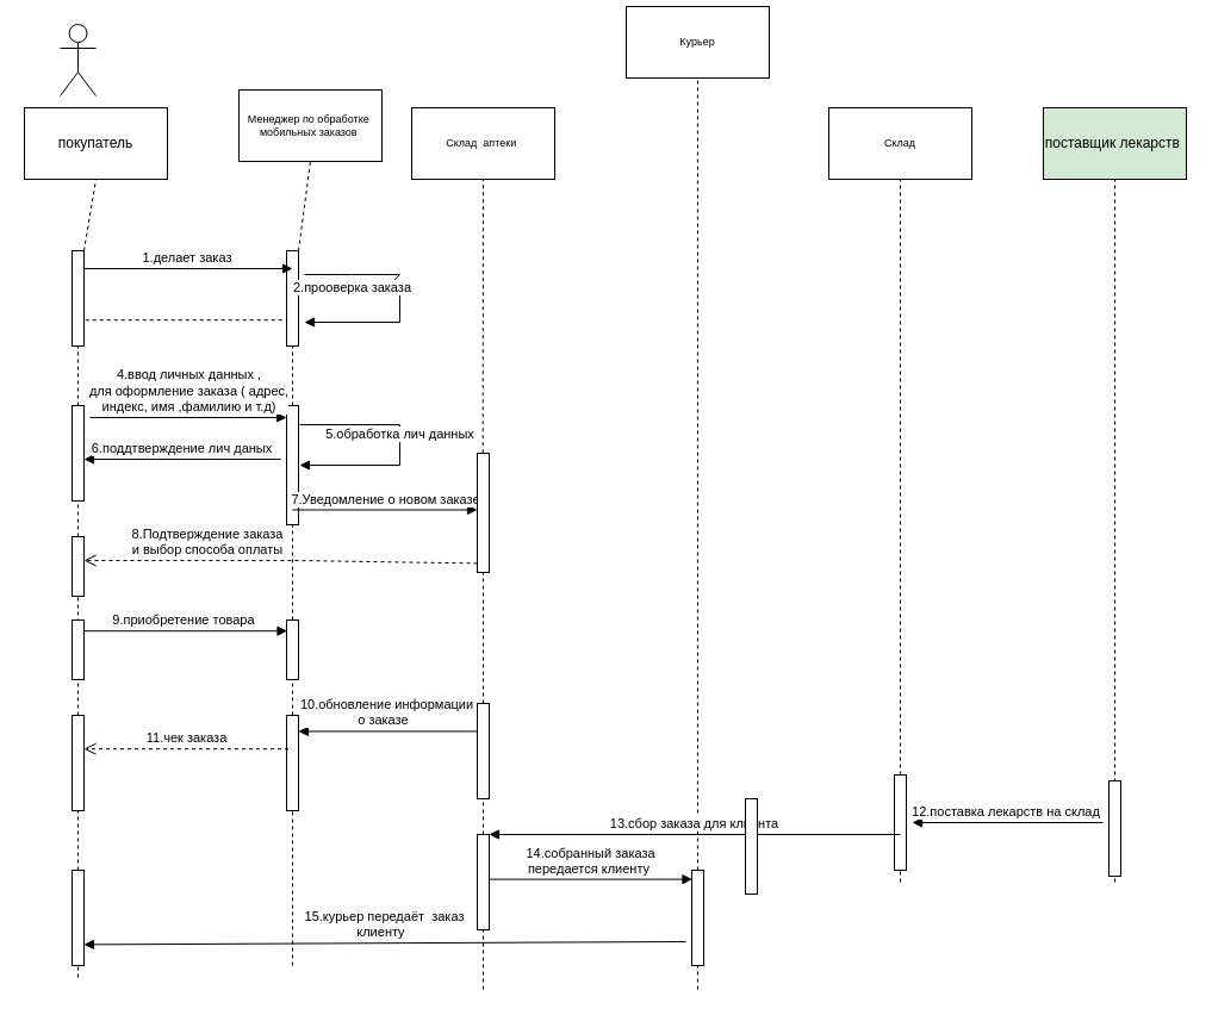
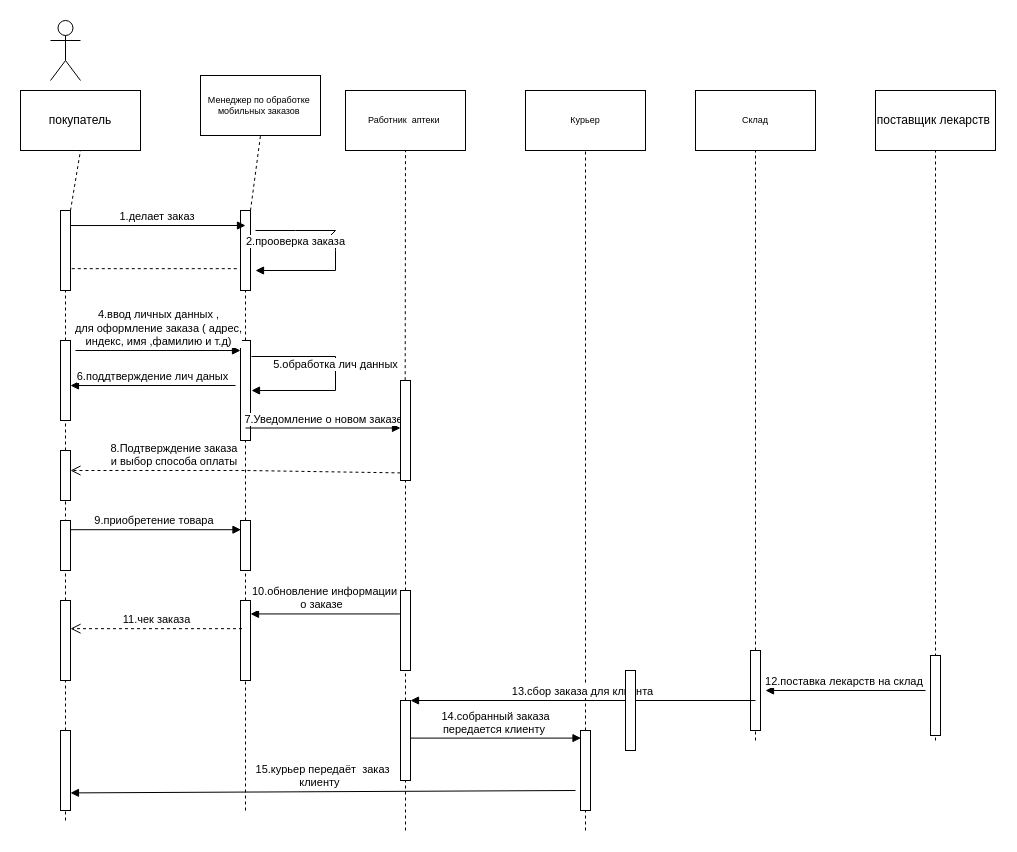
  <mxCell id="0" />
  <mxCell id="1" parent="0" />
  <mxCell id="2" value="покупатель" style="rounded=0;whiteSpace=wrap;html=1;" parent="1" vertex="1"><mxGeometry x="20" y="90" width="120" height="60" as="geometry" /></mxCell>
  <mxCell id="3" value="" style="shape=umlActor;verticalLabelPosition=bottom;verticalAlign=top;html=1;outlineConnect=0;" parent="1" vertex="1"><mxGeometry x="50" y="20" width="30" height="60" as="geometry" /></mxCell>
  <mxCell id="4" value="Менеджер по обработке&amp;nbsp;&lt;br&gt;мобильных заказов&amp;nbsp;" style="rounded=0;whiteSpace=wrap;html=1;fontSize=9;fillColor=none;" parent="1" vertex="1"><mxGeometry x="200" y="75" width="120" height="60" as="geometry" /></mxCell>
- <mxCell id="5" value="Склад&amp;nbsp; аптеки&amp;nbsp;" style="rounded=0;whiteSpace=wrap;html=1;fontSize=9;fillColor=none;" parent="1" vertex="1"><mxGeometry x="345" y="90" width="120" height="60" as="geometry" /></mxCell>
+ <mxCell id="5" value="Работник&amp;nbsp; аптеки&amp;nbsp;" style="rounded=0;whiteSpace=wrap;html=1;fontSize=9;fillColor=none;" parent="1" vertex="1"><mxGeometry x="345" y="90" width="120" height="60" as="geometry" /></mxCell>
  <mxCell id="6" value="Склад" style="rounded=0;whiteSpace=wrap;html=1;fontSize=9;fillColor=none;" parent="1" vertex="1"><mxGeometry x="695" y="90" width="120" height="60" as="geometry" /></mxCell>
- <mxCell id="7" value="Курьер" style="rounded=0;whiteSpace=wrap;html=1;fontSize=9;fillColor=none;" parent="1" vertex="1"><mxGeometry x="525" y="5" width="120" height="60" as="geometry" /></mxCell>
- <mxCell id="8" value="поставщик лекарств&amp;nbsp;" style="rounded=0;whiteSpace=wrap;html=1;fillColor=#d5e8d4;" parent="1" vertex="1"><mxGeometry x="875" y="90" width="120" height="60" as="geometry" /></mxCell>
+ <mxCell id="7" value="Курьер" style="rounded=0;whiteSpace=wrap;html=1;fontSize=9;fillColor=none;" parent="1" vertex="1"><mxGeometry x="525" y="90" width="120" height="60" as="geometry" /></mxCell>
+ <mxCell id="8" value="поставщик лекарств&amp;nbsp;" style="rounded=0;whiteSpace=wrap;html=1;" parent="1" vertex="1"><mxGeometry x="875" y="90" width="120" height="60" as="geometry" /></mxCell>
  <mxCell id="9" value="" style="endArrow=none;dashed=1;html=1;rounded=0;entryX=0.5;entryY=1;entryDx=0;entryDy=0;startArrow=none;" edge="1" parent="1" source="15" target="2"><mxGeometry width="50" height="50" relative="1" as="geometry"><mxPoint x="65" y="830" as="sourcePoint" /><mxPoint x="665" y="380" as="targetPoint" /></mxGeometry></mxCell>
  <mxCell id="10" value="" style="endArrow=none;dashed=1;html=1;rounded=0;entryX=0.5;entryY=1;entryDx=0;entryDy=0;startArrow=none;" edge="1" parent="1" source="17" target="4"><mxGeometry width="50" height="50" relative="1" as="geometry"><mxPoint x="245" y="831.053" as="sourcePoint" /><mxPoint x="665" y="380" as="targetPoint" /></mxGeometry></mxCell>
  <mxCell id="11" value="" style="endArrow=none;dashed=1;html=1;rounded=0;entryX=0.5;entryY=1;entryDx=0;entryDy=0;" edge="1" parent="1" target="6"><mxGeometry width="50" height="50" relative="1" as="geometry"><mxPoint x="755" y="740" as="sourcePoint" /><mxPoint x="665" y="520" as="targetPoint" /></mxGeometry></mxCell>
  <mxCell id="12" value="" style="endArrow=none;dashed=1;html=1;rounded=0;entryX=0.5;entryY=1;entryDx=0;entryDy=0;startArrow=none;exitX=0.468;exitY=-0.003;exitDx=0;exitDy=0;exitPerimeter=0;" edge="1" parent="1" source="30" target="5"><mxGeometry width="50" height="50" relative="1" as="geometry"><mxPoint x="435" y="830" as="sourcePoint" /><mxPoint x="665" y="520" as="targetPoint" /></mxGeometry></mxCell>
  <mxCell id="13" value="" style="endArrow=none;dashed=1;html=1;rounded=0;entryX=0.5;entryY=1;entryDx=0;entryDy=0;startArrow=none;" edge="1" parent="1" source="50" target="7"><mxGeometry width="50" height="50" relative="1" as="geometry"><mxPoint x="585" y="830" as="sourcePoint" /><mxPoint x="665" y="520" as="targetPoint" /></mxGeometry></mxCell>
  <mxCell id="14" value="" style="endArrow=none;dashed=1;html=1;rounded=0;entryX=0.5;entryY=1;entryDx=0;entryDy=0;" edge="1" parent="1" target="8"><mxGeometry width="50" height="50" relative="1" as="geometry"><mxPoint x="935" y="740" as="sourcePoint" /><mxPoint x="665" y="520" as="targetPoint" /></mxGeometry></mxCell>
  <mxCell id="15" value="" style="html=1;points=[];perimeter=orthogonalPerimeter;" vertex="1" parent="1"><mxGeometry x="60" y="210" width="10" height="80" as="geometry" /></mxCell>
  <mxCell id="16" value="" style="endArrow=none;dashed=1;html=1;rounded=0;entryX=0.5;entryY=1;entryDx=0;entryDy=0;startArrow=none;" edge="1" parent="1" source="22" target="15"><mxGeometry width="50" height="50" relative="1" as="geometry"><mxPoint x="65" y="830" as="sourcePoint" /><mxPoint x="65" as="targetPoint" y="150" /></mxGeometry></mxCell>
  <mxCell id="17" value="" style="html=1;points=[];perimeter=orthogonalPerimeter;" vertex="1" parent="1"><mxGeometry x="240" y="210" width="10" height="80" as="geometry" /></mxCell>
  <mxCell id="18" value="" style="endArrow=none;dashed=1;html=1;rounded=0;entryX=0.5;entryY=1;entryDx=0;entryDy=0;startArrow=none;" edge="1" parent="1" source="24" target="17"><mxGeometry width="50" height="50" relative="1" as="geometry"><mxPoint x="245" y="831.053" as="sourcePoint" /><mxPoint x="245" as="targetPoint" y="150" /></mxGeometry></mxCell>
  <mxCell id="19" value="1.делает заказ&amp;nbsp;" style="html=1;verticalAlign=bottom;endArrow=block;rounded=0;exitX=0.995;exitY=0.188;exitDx=0;exitDy=0;exitPerimeter=0;" edge="1" parent="1" source="15"><mxGeometry width="80" relative="1" as="geometry"><mxPoint x="595" y="410" as="sourcePoint" /><mxPoint x="245" y="225" as="targetPoint" /></mxGeometry></mxCell>
  <mxCell id="20" value="2.прооверка заказа" style="html=1;verticalAlign=bottom;endArrow=block;rounded=0;" edge="1" parent="1"><mxGeometry x="0.626" y="-20" width="80" relative="1" as="geometry"><mxPoint x="255" y="230" as="sourcePoint" /><mxPoint x="255" y="270" as="targetPoint" /><Array as="points"><mxPoint x="295" y="230" /><mxPoint x="335" y="230" /><mxPoint x="325" y="240" /><mxPoint x="335" y="240" /><mxPoint x="335" y="250" /><mxPoint x="335" y="270" /></Array><mxPoint as="offset" /></mxGeometry></mxCell>
  <mxCell id="21" value="" style="endArrow=none;dashed=1;html=1;rounded=0;entryX=1.1;entryY=0.727;entryDx=0;entryDy=0;entryPerimeter=0;exitX=-0.374;exitY=0.727;exitDx=0;exitDy=0;exitPerimeter=0;" edge="1" parent="1" source="17" target="15"><mxGeometry width="50" height="50" relative="1" as="geometry"><mxPoint x="605" y="440" as="sourcePoint" /><mxPoint x="655" y="390" as="targetPoint" /></mxGeometry></mxCell>
  <mxCell id="22" value="" style="html=1;points=[];perimeter=orthogonalPerimeter;" vertex="1" parent="1"><mxGeometry x="60" y="340" width="10" height="80" as="geometry" /></mxCell>
  <mxCell id="23" value="" style="endArrow=none;dashed=1;html=1;rounded=0;entryX=0.5;entryY=1;entryDx=0;entryDy=0;startArrow=none;" edge="1" parent="1" source="33" target="22"><mxGeometry width="50" height="50" relative="1" as="geometry"><mxPoint x="65" y="830" as="sourcePoint" /><mxPoint x="65" y="290" as="targetPoint" /></mxGeometry></mxCell>
  <mxCell id="24" value="" style="html=1;points=[];perimeter=orthogonalPerimeter;" vertex="1" parent="1"><mxGeometry x="240" y="340" width="10" height="100" as="geometry" /></mxCell>
  <mxCell id="25" value="" style="endArrow=none;dashed=1;html=1;rounded=0;entryX=0.5;entryY=1;entryDx=0;entryDy=0;startArrow=none;" edge="1" parent="1" source="36" target="24"><mxGeometry width="50" height="50" relative="1" as="geometry"><mxPoint x="245" y="831.053" as="sourcePoint" /><mxPoint x="245" y="290" as="targetPoint" /></mxGeometry></mxCell>
  <mxCell id="26" value="4.ввод личных данных ,&lt;br&gt;для оформление заказа ( адрес,&lt;br&gt;индекс, имя ,фамилию и т.д)" style="html=1;verticalAlign=bottom;endArrow=block;rounded=0;exitX=1.5;exitY=0.125;exitDx=0;exitDy=0;exitPerimeter=0;" edge="1" parent="1" source="22" target="24"><mxGeometry width="80" relative="1" as="geometry"><mxPoint x="595" y="420" as="sourcePoint" /><mxPoint x="675" y="420" as="targetPoint" /></mxGeometry></mxCell>
  <mxCell id="27" value="6.поддтверждение лич даных" style="html=1;verticalAlign=bottom;endArrow=block;rounded=0;entryX=0.995;entryY=0.563;entryDx=0;entryDy=0;entryPerimeter=0;" edge="1" parent="1" target="22"><mxGeometry width="80" relative="1" as="geometry"><mxPoint x="235" y="385" as="sourcePoint" /><mxPoint x="675" y="390" as="targetPoint" /></mxGeometry></mxCell>
  <mxCell id="28" value="5.обработка лич данных" style="html=1;verticalAlign=bottom;endArrow=block;rounded=0;" edge="1" parent="1"><mxGeometry x="0.0" width="80" relative="1" as="geometry"><mxPoint x="251" y="356" as="sourcePoint" /><mxPoint x="251" y="390" as="targetPoint" /><Array as="points"><mxPoint x="335" y="356" /><mxPoint x="335" y="390" /></Array><mxPoint as="offset" /></mxGeometry></mxCell>
  <mxCell id="29" value="7.Уведомление о новом заказе" style="html=1;verticalAlign=bottom;endArrow=block;rounded=0;exitX=0.5;exitY=0.875;exitDx=0;exitDy=0;exitPerimeter=0;" edge="1" parent="1" source="24" target="30"><mxGeometry width="80" relative="1" as="geometry"><mxPoint x="595" y="390" as="sourcePoint" /><mxPoint x="435" y="410" as="targetPoint" /></mxGeometry></mxCell>
  <mxCell id="30" value="" style="html=1;points=[];perimeter=orthogonalPerimeter;" vertex="1" parent="1"><mxGeometry x="400" y="380" width="10" height="100" as="geometry" /></mxCell>
  <mxCell id="31" value="" style="endArrow=none;dashed=1;html=1;rounded=0;entryX=0.5;entryY=1;entryDx=0;entryDy=0;startArrow=none;" edge="1" parent="1" source="39" target="30"><mxGeometry width="50" height="50" relative="1" as="geometry"><mxPoint x="400" y="830" as="sourcePoint" /><mxPoint x="435" as="targetPoint" y="150" /></mxGeometry></mxCell>
  <mxCell id="32" value="8.Подтверждение заказа&amp;nbsp;&lt;br&gt;и выбор способа оплаты&amp;nbsp;" style="html=1;verticalAlign=bottom;endArrow=open;dashed=1;endSize=8;rounded=0;exitX=-0.005;exitY=0.924;exitDx=0;exitDy=0;exitPerimeter=0;" edge="1" parent="1" source="30" target="33"><mxGeometry x="0.361" relative="1" as="geometry"><mxPoint x="675" y="380" as="sourcePoint" /><mxPoint x="85" y="470" as="targetPoint" /><Array as="points"><mxPoint x="245" y="470" /></Array><mxPoint as="offset" /></mxGeometry></mxCell>
  <mxCell id="33" value="" style="html=1;points=[];perimeter=orthogonalPerimeter;" vertex="1" parent="1"><mxGeometry x="60" y="450" width="10" height="50" as="geometry" /></mxCell>
  <mxCell id="34" value="" style="endArrow=none;dashed=1;html=1;rounded=0;entryX=0.5;entryY=1;entryDx=0;entryDy=0;startArrow=none;" edge="1" parent="1" source="44" target="33"><mxGeometry width="50" height="50" relative="1" as="geometry"><mxPoint x="65" y="830" as="sourcePoint" /><mxPoint x="65" y="420" as="targetPoint" /></mxGeometry></mxCell>
  <mxCell id="35" value="" style="html=1;points=[];perimeter=orthogonalPerimeter;" vertex="1" parent="1"><mxGeometry x="60" y="520" width="10" height="50" as="geometry" /></mxCell>
  <mxCell id="36" value="" style="html=1;points=[];perimeter=orthogonalPerimeter;" vertex="1" parent="1"><mxGeometry x="240" y="520" width="10" height="50" as="geometry" /></mxCell>
  <mxCell id="37" value="" style="endArrow=none;dashed=1;html=1;rounded=0;entryX=0.5;entryY=1;entryDx=0;entryDy=0;startArrow=none;" edge="1" parent="1" source="41" target="36"><mxGeometry width="50" height="50" relative="1" as="geometry"><mxPoint x="245" y="831.053" as="sourcePoint" /><mxPoint x="245" y="440" as="targetPoint" /></mxGeometry></mxCell>
  <mxCell id="38" value="9.приобретение товара&amp;nbsp;" style="html=1;verticalAlign=bottom;endArrow=block;rounded=0;entryX=0.047;entryY=0.184;entryDx=0;entryDy=0;entryPerimeter=0;" edge="1" parent="1" source="35" target="36"><mxGeometry width="80" relative="1" as="geometry"><mxPoint x="595" y="360" as="sourcePoint" /><mxPoint x="675" y="360" as="targetPoint" /></mxGeometry></mxCell>
  <mxCell id="39" value="" style="html=1;points=[];perimeter=orthogonalPerimeter;" vertex="1" parent="1"><mxGeometry x="400" y="590" width="10" height="80" as="geometry" /></mxCell>
  <mxCell id="40" value="" style="endArrow=none;dashed=1;html=1;rounded=0;entryX=0.5;entryY=1;entryDx=0;entryDy=0;startArrow=none;" edge="1" parent="1" source="52" target="39"><mxGeometry width="50" height="50" relative="1" as="geometry"><mxPoint x="405" y="830" as="sourcePoint" /><mxPoint x="405" y="480" as="targetPoint" /></mxGeometry></mxCell>
  <mxCell id="41" value="" style="html=1;points=[];perimeter=orthogonalPerimeter;" vertex="1" parent="1"><mxGeometry x="240" y="600" width="10" height="80" as="geometry" /></mxCell>
  <mxCell id="42" value="" style="endArrow=none;dashed=1;html=1;rounded=0;entryX=0.5;entryY=1;entryDx=0;entryDy=0;startArrow=none;" edge="1" parent="1" target="41"><mxGeometry width="50" height="50" relative="1" as="geometry"><mxPoint x="245" y="810" as="sourcePoint" /><mxPoint x="245" y="570" as="targetPoint" /></mxGeometry></mxCell>
  <mxCell id="43" value="10.обновление информации &lt;br&gt;о заказе&amp;nbsp;&amp;nbsp;" style="html=1;verticalAlign=bottom;endArrow=block;rounded=0;exitX=-0.058;exitY=0.293;exitDx=0;exitDy=0;exitPerimeter=0;" edge="1" parent="1" source="39" target="41"><mxGeometry width="80" relative="1" as="geometry"><mxPoint x="595" y="490" as="sourcePoint" /><mxPoint x="675" y="490" as="targetPoint" /></mxGeometry></mxCell>
  <mxCell id="44" value="" style="html=1;points=[];perimeter=orthogonalPerimeter;" vertex="1" parent="1"><mxGeometry x="60" y="600" width="10" height="80" as="geometry" /></mxCell>
  <mxCell id="45" value="" style="endArrow=none;dashed=1;html=1;rounded=0;entryX=0.5;entryY=1;entryDx=0;entryDy=0;startArrow=none;" edge="1" parent="1" source="56" target="44"><mxGeometry width="50" height="50" relative="1" as="geometry"><mxPoint x="65" y="830" as="sourcePoint" /><mxPoint x="65" y="500" as="targetPoint" /></mxGeometry></mxCell>
  <mxCell id="46" value="11.чек заказа" style="html=1;verticalAlign=bottom;endArrow=open;dashed=1;endSize=8;rounded=0;exitX=0.153;exitY=0.352;exitDx=0;exitDy=0;exitPerimeter=0;" edge="1" parent="1" source="41" target="44"><mxGeometry relative="1" as="geometry"><mxPoint x="675" y="480" as="sourcePoint" /><mxPoint x="595" y="480" as="targetPoint" /></mxGeometry></mxCell>
  <mxCell id="47" value="" style="html=1;points=[];perimeter=orthogonalPerimeter;" vertex="1" parent="1"><mxGeometry x="930" y="655" width="10" height="80" as="geometry" /></mxCell>
  <mxCell id="48" value="" style="html=1;points=[];perimeter=orthogonalPerimeter;" vertex="1" parent="1"><mxGeometry x="750" y="650" width="10" height="80" as="geometry" /></mxCell>
  <mxCell id="49" value="12.поставка лекарств на склад&amp;nbsp;" style="html=1;verticalAlign=bottom;endArrow=block;rounded=0;" edge="1" parent="1"><mxGeometry width="80" relative="1" as="geometry"><mxPoint x="925" y="690" as="sourcePoint" /><mxPoint x="765" y="690" as="targetPoint" /></mxGeometry></mxCell>
  <mxCell id="50" value="" style="html=1;points=[];perimeter=orthogonalPerimeter;" vertex="1" parent="1"><mxGeometry x="580" y="730" width="10" height="80" as="geometry" /></mxCell>
  <mxCell id="51" value="" style="endArrow=none;dashed=1;html=1;rounded=0;entryX=0.5;entryY=1;entryDx=0;entryDy=0;" edge="1" parent="1" target="50"><mxGeometry width="50" height="50" relative="1" as="geometry"><mxPoint x="585" y="830" as="sourcePoint" /><mxPoint x="585" as="targetPoint" y="150" /></mxGeometry></mxCell>
  <mxCell id="52" value="" style="html=1;points=[];perimeter=orthogonalPerimeter;" vertex="1" parent="1"><mxGeometry x="400" y="700" width="10" height="80" as="geometry" /></mxCell>
  <mxCell id="53" value="" style="endArrow=none;dashed=1;html=1;rounded=0;entryX=0.5;entryY=1;entryDx=0;entryDy=0;" edge="1" parent="1" target="52"><mxGeometry width="50" height="50" relative="1" as="geometry"><mxPoint x="405" y="830" as="sourcePoint" /><mxPoint x="405" y="670" as="targetPoint" /></mxGeometry></mxCell>
  <mxCell id="54" value="13.сбор заказа для клиента" style="html=1;verticalAlign=bottom;endArrow=block;rounded=0;" edge="1" parent="1" target="52"><mxGeometry width="80" relative="1" as="geometry"><mxPoint x="755" y="700" as="sourcePoint" /><mxPoint x="675" y="480" as="targetPoint" /></mxGeometry></mxCell>
  <mxCell id="55" value="14.собранный заказа &lt;br&gt;передается клиенту&amp;nbsp;" style="html=1;verticalAlign=bottom;endArrow=block;rounded=0;entryX=0.047;entryY=0.095;entryDx=0;entryDy=0;entryPerimeter=0;" edge="1" parent="1" source="52" target="50"><mxGeometry width="80" relative="1" as="geometry"><mxPoint x="595" y="480" as="sourcePoint" /><mxPoint x="675" y="480" as="targetPoint" /></mxGeometry></mxCell>
  <mxCell id="56" value="" style="html=1;points=[];perimeter=orthogonalPerimeter;" vertex="1" parent="1"><mxGeometry x="60" y="730" width="10" height="80" as="geometry" /></mxCell>
  <mxCell id="57" value="" style="endArrow=none;dashed=1;html=1;rounded=0;entryX=0.5;entryY=1;entryDx=0;entryDy=0;" edge="1" parent="1" target="56"><mxGeometry width="50" height="50" relative="1" as="geometry"><mxPoint x="65" y="820" as="sourcePoint" /><mxPoint x="65" y="680" as="targetPoint" /></mxGeometry></mxCell>
  <mxCell id="58" value="15.курьер передаёт&amp;nbsp; заказ &lt;br&gt;клиенту&amp;nbsp;&amp;nbsp;" style="html=1;verticalAlign=bottom;endArrow=block;rounded=0;entryX=0.995;entryY=0.78;entryDx=0;entryDy=0;entryPerimeter=0;" edge="1" parent="1" target="56"><mxGeometry width="80" relative="1" as="geometry"><mxPoint x="575" y="790" as="sourcePoint" /><mxPoint x="675" y="600" as="targetPoint" /></mxGeometry></mxCell>
  <mxCell id="59" value="" style="html=1;points=[];perimeter=orthogonalPerimeter;" vertex="1" parent="1"><mxGeometry x="625" y="670" width="10" height="80" as="geometry" /></mxCell>
